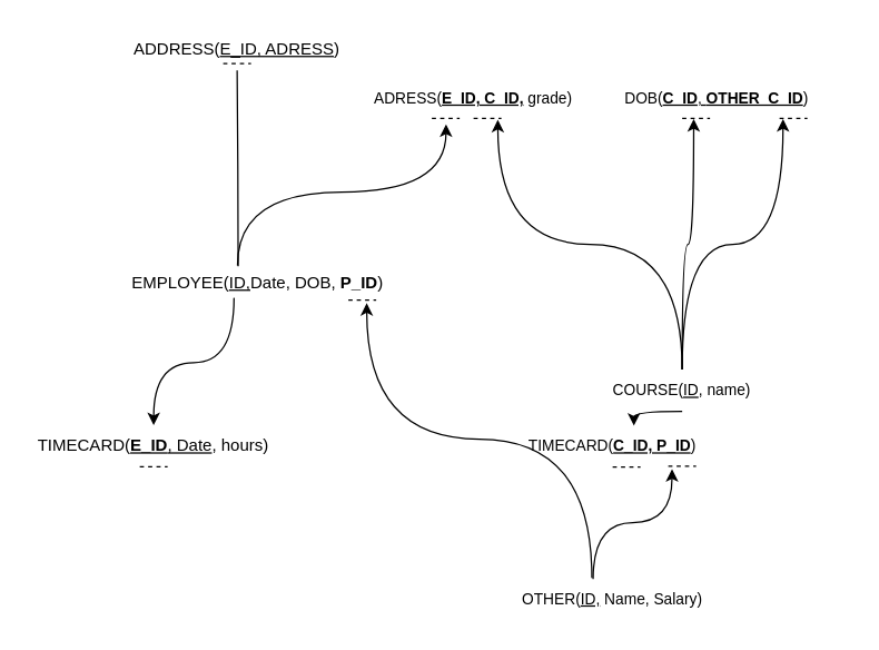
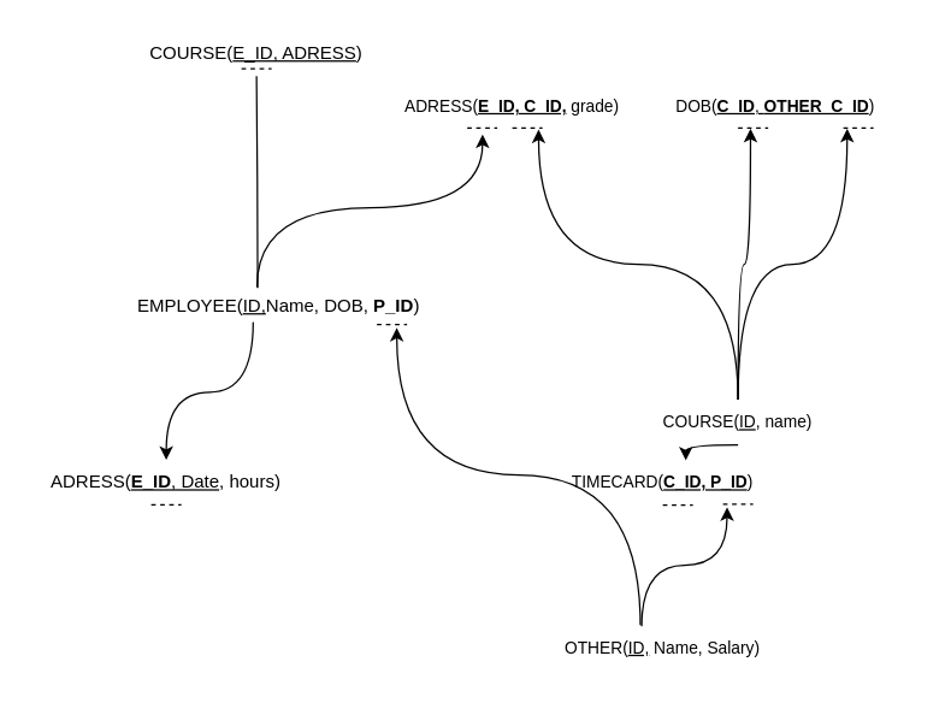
  <mxCell id="0" />
  <mxCell id="1" parent="0" />
- <mxCell id="2" value="EMPLOYEE(&lt;u&gt;ID,&lt;/u&gt;Date, DOB, &lt;b&gt;P_ID&lt;/b&gt;)" style="text;html=1;strokeColor=none;fillColor=none;align=center;verticalAlign=middle;whiteSpace=wrap;rounded=0;" parent="1" vertex="1"><mxGeometry x="70" y="190" width="230" height="25" as="geometry" /></mxCell>
+ <mxCell id="2" value="EMPLOYEE(&lt;u&gt;ID,&lt;/u&gt;Name, DOB, &lt;b&gt;P_ID&lt;/b&gt;)" style="text;html=1;strokeColor=none;fillColor=none;align=center;verticalAlign=middle;whiteSpace=wrap;rounded=0;" parent="1" vertex="1"><mxGeometry x="70" y="190" width="230" height="25" as="geometry" /></mxCell>
  <mxCell id="3" style="edgeStyle=orthogonalEdgeStyle;rounded=0;orthogonalLoop=1;jettySize=auto;html=1;exitX=0.438;exitY=0.031;exitDx=0;exitDy=0;curved=1;entryX=0.5;entryY=1;entryDx=0;entryDy=0;exitPerimeter=0;endArrow=none;" parent="1" source="2" target="4" edge="1"><mxGeometry relative="1" as="geometry"><mxPoint x="270" y="235" as="targetPoint" /></mxGeometry></mxCell>
- <mxCell id="4" value="ADDRESS(&lt;u&gt;E_ID, ADRESS&lt;/u&gt;)" style="text;html=1;strokeColor=none;fillColor=none;align=center;verticalAlign=middle;whiteSpace=wrap;rounded=0;" parent="1" vertex="1"><mxGeometry x="90" y="20" width="160" height="30" as="geometry" /></mxCell>
+ <mxCell id="4" value="COURSE(&lt;u&gt;E_ID, ADRESS&lt;/u&gt;)" style="text;html=1;strokeColor=none;fillColor=none;align=center;verticalAlign=middle;whiteSpace=wrap;rounded=0;" parent="1" vertex="1"><mxGeometry x="90" y="20" width="160" height="30" as="geometry" /></mxCell>
  <mxCell id="5" style="edgeStyle=orthogonalEdgeStyle;shape=connector;curved=1;rounded=0;orthogonalLoop=1;jettySize=auto;html=1;exitX=0.425;exitY=0.94;exitDx=0;exitDy=0;labelBackgroundColor=default;strokeColor=default;align=center;verticalAlign=middle;fontFamily=Helvetica;fontSize=11;fontColor=default;endArrow=classic;entryX=0.5;entryY=0;entryDx=0;entryDy=0;exitPerimeter=0;" parent="1" source="2" target="6" edge="1"><mxGeometry relative="1" as="geometry"><mxPoint x="220" y="135" as="targetPoint" /></mxGeometry></mxCell>
- <mxCell id="6" value="TIMECARD(&lt;u&gt;&lt;b&gt;E_ID&lt;/b&gt;, Date&lt;/u&gt;, hours)" style="text;html=1;strokeColor=none;fillColor=none;align=center;verticalAlign=middle;whiteSpace=wrap;rounded=0;" parent="1" vertex="1"><mxGeometry x="20" y="305" width="180" height="30" as="geometry" /></mxCell>
+ <mxCell id="6" value="ADRESS(&lt;u&gt;&lt;b&gt;E_ID&lt;/b&gt;, Date&lt;/u&gt;, hours)" style="text;html=1;strokeColor=none;fillColor=none;align=center;verticalAlign=middle;whiteSpace=wrap;rounded=0;" parent="1" vertex="1"><mxGeometry x="20" y="305" width="180" height="30" as="geometry" /></mxCell>
  <mxCell id="7" style="edgeStyle=orthogonalEdgeStyle;shape=connector;curved=1;rounded=0;orthogonalLoop=1;jettySize=auto;html=1;entryX=0.39;entryY=1.124;entryDx=0;entryDy=0;labelBackgroundColor=default;strokeColor=default;align=center;verticalAlign=middle;fontFamily=Helvetica;fontSize=11;fontColor=default;endArrow=classic;entryPerimeter=0;exitX=0.436;exitY=0.007;exitDx=0;exitDy=0;exitPerimeter=0;" parent="1" source="2" target="9" edge="1"><mxGeometry relative="1" as="geometry"><mxPoint x="330" y="145" as="sourcePoint" /></mxGeometry></mxCell>
  <mxCell id="8" style="edgeStyle=orthogonalEdgeStyle;shape=connector;curved=1;rounded=0;orthogonalLoop=1;jettySize=auto;html=1;exitX=0.5;exitY=0;exitDx=0;exitDy=0;labelBackgroundColor=default;strokeColor=default;align=center;verticalAlign=middle;fontFamily=Helvetica;fontSize=11;fontColor=default;endArrow=classic;entryX=0.597;entryY=1.016;entryDx=0;entryDy=0;entryPerimeter=0;" parent="1" source="10" target="9" edge="1"><mxGeometry relative="1" as="geometry"><mxPoint x="400" y="165" as="targetPoint" /></mxGeometry></mxCell>
  <mxCell id="9" value="ADRESS(&lt;u style=&quot;font-weight: bold;&quot;&gt;E_ID, C_ID,&lt;/u&gt;&amp;nbsp;grade)" style="text;html=1;strokeColor=none;fillColor=none;align=center;verticalAlign=middle;whiteSpace=wrap;rounded=0;fontSize=11;fontFamily=Helvetica;fontColor=default;" parent="1" vertex="1"><mxGeometry x="250" y="55" width="180" height="30" as="geometry" /></mxCell>
  <mxCell id="10" value="COURSE(&lt;u&gt;ID&lt;/u&gt;, name)" style="text;html=1;strokeColor=none;fillColor=none;align=center;verticalAlign=middle;rounded=0;fontSize=11;fontFamily=Helvetica;fontColor=default;labelBorderColor=none;whiteSpace=wrap;" parent="1" vertex="1"><mxGeometry x="380" y="265" width="220" height="30" as="geometry" /></mxCell>
  <mxCell id="11" style="edgeStyle=orthogonalEdgeStyle;shape=connector;curved=1;rounded=0;orthogonalLoop=1;jettySize=auto;html=1;entryX=0.412;entryY=0.998;entryDx=0;entryDy=0;labelBackgroundColor=default;strokeColor=default;align=center;verticalAlign=middle;fontFamily=Helvetica;fontSize=11;fontColor=default;endArrow=classic;entryPerimeter=0;exitX=0.5;exitY=0;exitDx=0;exitDy=0;" parent="1" source="10" target="13" edge="1"><mxGeometry relative="1" as="geometry"><mxPoint x="470" y="185" as="sourcePoint" /></mxGeometry></mxCell>
  <mxCell id="12" style="edgeStyle=orthogonalEdgeStyle;shape=connector;curved=1;rounded=0;orthogonalLoop=1;jettySize=auto;html=1;exitX=0.5;exitY=0;exitDx=0;exitDy=0;labelBackgroundColor=default;strokeColor=default;align=center;verticalAlign=middle;fontFamily=Helvetica;fontSize=11;fontColor=default;endArrow=classic;entryX=0.75;entryY=1;entryDx=0;entryDy=0;" parent="1" source="10" target="13" edge="1"><mxGeometry relative="1" as="geometry"><mxPoint x="560" y="185" as="targetPoint" /></mxGeometry></mxCell>
  <mxCell id="13" value="DOB(&lt;u style=&quot;&quot;&gt;&lt;b&gt;C_ID&lt;/b&gt;, &lt;b&gt;OTHER_C_ID&lt;/b&gt;&lt;/u&gt;)" style="text;html=1;strokeColor=none;fillColor=none;align=center;verticalAlign=middle;whiteSpace=wrap;rounded=0;fontSize=11;fontFamily=Helvetica;fontColor=default;" parent="1" vertex="1"><mxGeometry x="420" y="55" width="190" height="30" as="geometry" /></mxCell>
  <mxCell id="14" value="TIMECARD(&lt;u&gt;&lt;b&gt;C_ID, P_ID&lt;/b&gt;&lt;/u&gt;)" style="text;html=1;strokeColor=none;fillColor=none;align=center;verticalAlign=middle;whiteSpace=wrap;rounded=0;fontSize=11;fontFamily=Helvetica;fontColor=default;" parent="1" vertex="1"><mxGeometry x="370" y="305" width="140" height="30" as="geometry" /></mxCell>
  <mxCell id="15" style="edgeStyle=orthogonalEdgeStyle;shape=connector;curved=1;rounded=0;orthogonalLoop=1;jettySize=auto;html=1;exitX=0.5;exitY=1;exitDx=0;exitDy=0;entryX=0.609;entryY=0.013;entryDx=0;entryDy=0;entryPerimeter=0;labelBackgroundColor=default;strokeColor=default;align=center;verticalAlign=middle;fontFamily=Helvetica;fontSize=11;fontColor=default;endArrow=classic;" parent="1" source="10" target="14" edge="1"><mxGeometry relative="1" as="geometry" /></mxCell>
  <mxCell id="16" value="OTHER(&lt;u&gt;ID,&lt;/u&gt;&amp;nbsp;Name, Salary)" style="text;html=1;strokeColor=none;fillColor=none;align=center;verticalAlign=middle;whiteSpace=wrap;rounded=0;fontSize=11;fontFamily=Helvetica;fontColor=default;" parent="1" vertex="1"><mxGeometry x="350" y="415" width="180" height="30" as="geometry" /></mxCell>
  <mxCell id="17" style="edgeStyle=orthogonalEdgeStyle;shape=connector;curved=1;rounded=0;orthogonalLoop=1;jettySize=auto;html=1;exitX=0.422;exitY=0.022;exitDx=0;exitDy=0;entryX=0.805;entryY=1.052;entryDx=0;entryDy=0;entryPerimeter=0;labelBackgroundColor=default;strokeColor=default;align=center;verticalAlign=middle;fontFamily=Helvetica;fontSize=11;fontColor=default;endArrow=classic;exitPerimeter=0;" parent="1" source="16" target="14" edge="1"><mxGeometry relative="1" as="geometry" /></mxCell>
  <mxCell id="18" style="edgeStyle=orthogonalEdgeStyle;shape=connector;curved=1;rounded=0;orthogonalLoop=1;jettySize=auto;html=1;entryX=0.84;entryY=1.091;entryDx=0;entryDy=0;entryPerimeter=0;labelBackgroundColor=default;strokeColor=default;align=center;verticalAlign=middle;fontFamily=Helvetica;fontSize=11;fontColor=default;endArrow=classic;exitX=0.417;exitY=-0.007;exitDx=0;exitDy=0;exitPerimeter=0;" parent="1" source="16" target="2" edge="1"><mxGeometry relative="1" as="geometry"><mxPoint x="430" y="410" as="sourcePoint" /></mxGeometry></mxCell>
  <mxCell id="19" value="" style="endArrow=none;dashed=1;html=1;rounded=0;labelBackgroundColor=default;strokeColor=default;align=center;verticalAlign=middle;fontFamily=Helvetica;fontSize=11;fontColor=default;shape=connector;" parent="1" edge="1"><mxGeometry width="50" height="50" relative="1" as="geometry"><mxPoint x="160" y="45" as="sourcePoint" /><mxPoint x="180" y="45" as="targetPoint" /></mxGeometry></mxCell>
  <mxCell id="20" value="" style="endArrow=none;dashed=1;html=1;rounded=0;labelBackgroundColor=default;strokeColor=default;align=center;verticalAlign=middle;fontFamily=Helvetica;fontSize=11;fontColor=default;shape=connector;" parent="1" edge="1"><mxGeometry width="50" height="50" relative="1" as="geometry"><mxPoint x="310" y="84.52" as="sourcePoint" /><mxPoint x="330" y="84.52" as="targetPoint" /></mxGeometry></mxCell>
  <mxCell id="21" value="" style="endArrow=none;dashed=1;html=1;rounded=0;labelBackgroundColor=default;strokeColor=default;align=center;verticalAlign=middle;fontFamily=Helvetica;fontSize=11;fontColor=default;shape=connector;" parent="1" edge="1"><mxGeometry width="50" height="50" relative="1" as="geometry"><mxPoint x="340" y="84.52" as="sourcePoint" /><mxPoint x="360" y="84.52" as="targetPoint" /></mxGeometry></mxCell>
  <mxCell id="22" value="" style="endArrow=none;dashed=1;html=1;rounded=0;labelBackgroundColor=default;strokeColor=default;align=center;verticalAlign=middle;fontFamily=Helvetica;fontSize=11;fontColor=default;shape=connector;" parent="1" edge="1"><mxGeometry width="50" height="50" relative="1" as="geometry"><mxPoint x="100" y="334.96" as="sourcePoint" /><mxPoint x="120" y="334.96" as="targetPoint" /></mxGeometry></mxCell>
  <mxCell id="23" value="" style="endArrow=none;dashed=1;html=1;rounded=0;labelBackgroundColor=default;strokeColor=default;align=center;verticalAlign=middle;fontFamily=Helvetica;fontSize=11;fontColor=default;shape=connector;" parent="1" edge="1"><mxGeometry width="50" height="50" relative="1" as="geometry"><mxPoint x="480" y="334.52" as="sourcePoint" /><mxPoint x="500" y="334.52" as="targetPoint" /></mxGeometry></mxCell>
  <mxCell id="24" value="" style="endArrow=none;dashed=1;html=1;rounded=0;labelBackgroundColor=default;strokeColor=default;align=center;verticalAlign=middle;fontFamily=Helvetica;fontSize=11;fontColor=default;shape=connector;" parent="1" edge="1"><mxGeometry width="50" height="50" relative="1" as="geometry"><mxPoint x="440" y="335" as="sourcePoint" /><mxPoint x="460" y="335" as="targetPoint" /></mxGeometry></mxCell>
  <mxCell id="25" value="" style="endArrow=none;dashed=1;html=1;rounded=0;labelBackgroundColor=default;strokeColor=default;align=center;verticalAlign=middle;fontFamily=Helvetica;fontSize=11;fontColor=default;shape=connector;" parent="1" edge="1"><mxGeometry width="50" height="50" relative="1" as="geometry"><mxPoint x="490" y="84.52" as="sourcePoint" /><mxPoint x="510" y="84.52" as="targetPoint" /></mxGeometry></mxCell>
  <mxCell id="26" value="" style="endArrow=none;dashed=1;html=1;rounded=0;labelBackgroundColor=default;strokeColor=default;align=center;verticalAlign=middle;fontFamily=Helvetica;fontSize=11;fontColor=default;shape=connector;" parent="1" edge="1"><mxGeometry width="50" height="50" relative="1" as="geometry"><mxPoint x="560" y="84.52" as="sourcePoint" /><mxPoint x="580" y="84.52" as="targetPoint" /></mxGeometry></mxCell>
  <mxCell id="27" value="" style="endArrow=none;dashed=1;html=1;rounded=0;labelBackgroundColor=default;strokeColor=default;align=center;verticalAlign=middle;fontFamily=Helvetica;fontSize=11;fontColor=default;shape=connector;" parent="1" edge="1"><mxGeometry width="50" height="50" relative="1" as="geometry"><mxPoint x="250" y="215" as="sourcePoint" /><mxPoint x="270" y="215" as="targetPoint" /></mxGeometry></mxCell>
